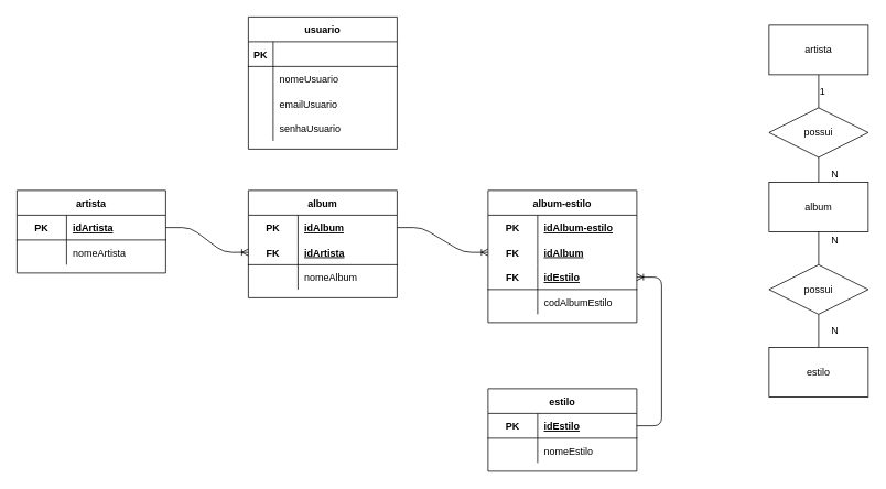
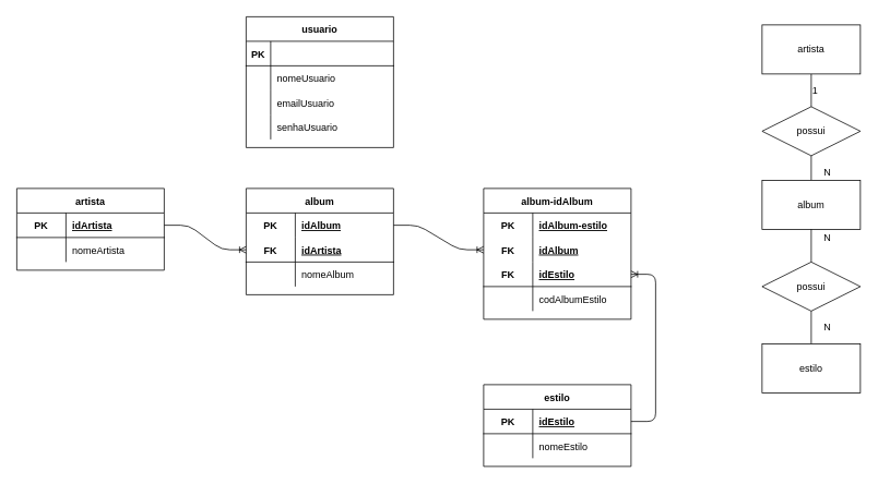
  <mxCell id="0" />
  <mxCell id="1" parent="0" />
  <mxCell id="2" value="usuario" style="shape=table;startSize=30;container=1;collapsible=1;childLayout=tableLayout;fixedRows=1;rowLines=0;fontStyle=1;align=center;resizeLast=1;" vertex="1" parent="1"><mxGeometry x="300" y="20" width="180" height="160" as="geometry" /></mxCell>
  <mxCell id="3" value="" style="shape=partialRectangle;collapsible=0;dropTarget=0;pointerEvents=0;fillColor=none;top=0;left=0;bottom=1;right=0;points=[[0,0.5],[1,0.5]];portConstraint=eastwest;" vertex="1" parent="2"><mxGeometry y="30" width="180" height="30" as="geometry" /></mxCell>
  <mxCell id="4" value="PK" style="shape=partialRectangle;connectable=0;fillColor=none;top=0;left=0;bottom=0;right=0;fontStyle=1;overflow=hidden;" vertex="1" parent="3"><mxGeometry width="30" height="30" as="geometry" /></mxCell>
  <mxCell id="5" value="" style="shape=partialRectangle;collapsible=0;dropTarget=0;pointerEvents=0;fillColor=none;top=0;left=0;bottom=0;right=0;points=[[0,0.5],[1,0.5]];portConstraint=eastwest;" vertex="1" parent="2"><mxGeometry y="60" width="180" height="30" as="geometry" /></mxCell>
  <mxCell id="6" value="" style="shape=partialRectangle;connectable=0;fillColor=none;top=0;left=0;bottom=0;right=0;editable=1;overflow=hidden;" vertex="1" parent="5"><mxGeometry width="30" height="30" as="geometry" /></mxCell>
  <mxCell id="7" value="nomeUsuario" style="shape=partialRectangle;connectable=0;fillColor=none;top=0;left=0;bottom=0;right=0;align=left;spacingLeft=6;overflow=hidden;" vertex="1" parent="5"><mxGeometry x="30" width="150" height="30" as="geometry" /></mxCell>
  <mxCell id="8" value="" style="shape=partialRectangle;collapsible=0;dropTarget=0;pointerEvents=0;fillColor=none;top=0;left=0;bottom=0;right=0;points=[[0,0.5],[1,0.5]];portConstraint=eastwest;" vertex="1" parent="2"><mxGeometry y="90" width="180" height="30" as="geometry" /></mxCell>
  <mxCell id="9" value="" style="shape=partialRectangle;connectable=0;fillColor=none;top=0;left=0;bottom=0;right=0;editable=1;overflow=hidden;" vertex="1" parent="8"><mxGeometry width="30" height="30" as="geometry" /></mxCell>
  <mxCell id="10" value="emailUsuario" style="shape=partialRectangle;connectable=0;fillColor=none;top=0;left=0;bottom=0;right=0;align=left;spacingLeft=6;overflow=hidden;" vertex="1" parent="8"><mxGeometry x="30" width="150" height="30" as="geometry" /></mxCell>
  <mxCell id="11" value="" style="shape=partialRectangle;collapsible=0;dropTarget=0;pointerEvents=0;fillColor=none;top=0;left=0;bottom=0;right=0;points=[[0,0.5],[1,0.5]];portConstraint=eastwest;" vertex="1" parent="2"><mxGeometry y="120" width="180" height="30" as="geometry" /></mxCell>
  <mxCell id="12" value="" style="shape=partialRectangle;connectable=0;fillColor=none;top=0;left=0;bottom=0;right=0;editable=1;overflow=hidden;" vertex="1" parent="11"><mxGeometry width="30" height="30" as="geometry" /></mxCell>
  <mxCell id="13" value="senhaUsuario" style="shape=partialRectangle;connectable=0;fillColor=none;top=0;left=0;bottom=0;right=0;align=left;spacingLeft=6;overflow=hidden;" vertex="1" parent="11"><mxGeometry x="30" width="150" height="30" as="geometry" /></mxCell>
  <mxCell id="14" value="artista" style="shape=table;startSize=30;container=1;collapsible=1;childLayout=tableLayout;fixedRows=1;rowLines=0;fontStyle=1;align=center;resizeLast=1;" vertex="1" parent="1"><mxGeometry x="20" y="230" width="180" height="100" as="geometry" /></mxCell>
  <mxCell id="15" value="" style="shape=partialRectangle;collapsible=0;dropTarget=0;pointerEvents=0;fillColor=none;top=0;left=0;bottom=1;right=0;points=[[0,0.5],[1,0.5]];portConstraint=eastwest;" vertex="1" parent="14"><mxGeometry y="30" width="180" height="30" as="geometry" /></mxCell>
  <mxCell id="16" value="PK" style="shape=partialRectangle;connectable=0;fillColor=none;top=0;left=0;bottom=0;right=0;fontStyle=1;overflow=hidden;" vertex="1" parent="15"><mxGeometry width="60" height="30" as="geometry" /></mxCell>
  <mxCell id="17" value="idArtista" style="shape=partialRectangle;connectable=0;fillColor=none;top=0;left=0;bottom=0;right=0;align=left;spacingLeft=6;fontStyle=5;overflow=hidden;" vertex="1" parent="15"><mxGeometry x="60" width="120" height="30" as="geometry" /></mxCell>
  <mxCell id="18" value="" style="shape=partialRectangle;collapsible=0;dropTarget=0;pointerEvents=0;fillColor=none;top=0;left=0;bottom=0;right=0;points=[[0,0.5],[1,0.5]];portConstraint=eastwest;" vertex="1" parent="14"><mxGeometry y="60" width="180" height="30" as="geometry" /></mxCell>
  <mxCell id="19" value="" style="shape=partialRectangle;connectable=0;fillColor=none;top=0;left=0;bottom=0;right=0;editable=1;overflow=hidden;" vertex="1" parent="18"><mxGeometry width="60" height="30" as="geometry" /></mxCell>
  <mxCell id="20" value="nomeArtista" style="shape=partialRectangle;connectable=0;fillColor=none;top=0;left=0;bottom=0;right=0;align=left;spacingLeft=6;overflow=hidden;" vertex="1" parent="18"><mxGeometry x="60" width="120" height="30" as="geometry" /></mxCell>
  <mxCell id="21" value="possui" style="shape=rhombus;perimeter=rhombusPerimeter;whiteSpace=wrap;html=1;align=center;" vertex="1" parent="1"><mxGeometry x="930" y="130" width="120" height="60" as="geometry" /></mxCell>
  <mxCell id="22" style="edgeStyle=orthogonalEdgeStyle;rounded=0;orthogonalLoop=1;jettySize=auto;html=1;exitX=0.5;exitY=1;exitDx=0;exitDy=0;entryX=0.5;entryY=0;entryDx=0;entryDy=0;strokeWidth=1;endArrow=none;endFill=0;" edge="1" parent="1" source="23" target="21"><mxGeometry relative="1" as="geometry" /></mxCell>
  <mxCell id="23" value="artista" style="rounded=0;whiteSpace=wrap;html=1;" vertex="1" parent="1"><mxGeometry x="930" y="30" width="120" height="60" as="geometry" /></mxCell>
  <mxCell id="24" style="edgeStyle=orthogonalEdgeStyle;rounded=0;orthogonalLoop=1;jettySize=auto;html=1;exitX=0.5;exitY=0;exitDx=0;exitDy=0;entryX=0.5;entryY=1;entryDx=0;entryDy=0;endArrow=none;endFill=0;strokeWidth=1;" edge="1" parent="1" source="25" target="21"><mxGeometry relative="1" as="geometry" /></mxCell>
  <mxCell id="25" value="album" style="rounded=0;whiteSpace=wrap;html=1;" vertex="1" parent="1"><mxGeometry x="930" y="220" width="120" height="60" as="geometry" /></mxCell>
  <mxCell id="26" style="edgeStyle=orthogonalEdgeStyle;rounded=0;orthogonalLoop=1;jettySize=auto;html=1;exitX=0.5;exitY=0;exitDx=0;exitDy=0;entryX=0.5;entryY=1;entryDx=0;entryDy=0;endArrow=none;endFill=0;strokeWidth=1;" edge="1" parent="1" source="27" target="25"><mxGeometry relative="1" as="geometry" /></mxCell>
  <mxCell id="27" value="possui" style="shape=rhombus;perimeter=rhombusPerimeter;whiteSpace=wrap;html=1;align=center;" vertex="1" parent="1"><mxGeometry x="930" y="320" width="120" height="60" as="geometry" /></mxCell>
  <mxCell id="28" style="edgeStyle=orthogonalEdgeStyle;rounded=0;orthogonalLoop=1;jettySize=auto;html=1;exitX=0.5;exitY=0;exitDx=0;exitDy=0;entryX=0.5;entryY=1;entryDx=0;entryDy=0;endArrow=none;endFill=0;strokeWidth=1;" edge="1" parent="1" source="29" target="27"><mxGeometry relative="1" as="geometry" /></mxCell>
  <mxCell id="29" value="estilo" style="rounded=0;whiteSpace=wrap;html=1;" vertex="1" parent="1"><mxGeometry x="930" y="420" width="120" height="60" as="geometry" /></mxCell>
  <mxCell id="30" value="1" style="text;html=1;strokeColor=none;fillColor=none;align=center;verticalAlign=middle;whiteSpace=wrap;rounded=0;" vertex="1" parent="1"><mxGeometry x="975" y="100" width="40" height="20" as="geometry" /></mxCell>
  <mxCell id="31" value="N" style="text;html=1;strokeColor=none;fillColor=none;align=center;verticalAlign=middle;whiteSpace=wrap;rounded=0;" vertex="1" parent="1"><mxGeometry x="990" y="200" width="40" height="20" as="geometry" /></mxCell>
  <mxCell id="32" value="N" style="text;html=1;strokeColor=none;fillColor=none;align=center;verticalAlign=middle;whiteSpace=wrap;rounded=0;" vertex="1" parent="1"><mxGeometry x="990" y="280" width="40" height="20" as="geometry" /></mxCell>
  <mxCell id="33" value="N" style="text;html=1;strokeColor=none;fillColor=none;align=center;verticalAlign=middle;whiteSpace=wrap;rounded=0;" vertex="1" parent="1"><mxGeometry x="990" y="390" width="40" height="20" as="geometry" /></mxCell>
  <mxCell id="34" value="album" style="shape=table;startSize=30;container=1;collapsible=1;childLayout=tableLayout;fixedRows=1;rowLines=0;fontStyle=1;align=center;resizeLast=1;" vertex="1" parent="1"><mxGeometry x="300" y="230" width="180" height="130" as="geometry" /></mxCell>
  <mxCell id="35" value="" style="shape=partialRectangle;collapsible=0;dropTarget=0;pointerEvents=0;fillColor=none;top=0;left=0;bottom=0;right=0;points=[[0,0.5],[1,0.5]];portConstraint=eastwest;" vertex="1" parent="34"><mxGeometry y="30" width="180" height="30" as="geometry" /></mxCell>
  <mxCell id="36" value="PK" style="shape=partialRectangle;connectable=0;fillColor=none;top=0;left=0;bottom=0;right=0;fontStyle=1;overflow=hidden;" vertex="1" parent="35"><mxGeometry width="60" height="30" as="geometry" /></mxCell>
  <mxCell id="37" value="idAlbum" style="shape=partialRectangle;connectable=0;fillColor=none;top=0;left=0;bottom=0;right=0;align=left;spacingLeft=6;fontStyle=5;overflow=hidden;" vertex="1" parent="35"><mxGeometry x="60" width="120" height="30" as="geometry" /></mxCell>
  <mxCell id="38" value="" style="shape=partialRectangle;collapsible=0;dropTarget=0;pointerEvents=0;fillColor=none;top=0;left=0;bottom=1;right=0;points=[[0,0.5],[1,0.5]];portConstraint=eastwest;" vertex="1" parent="34"><mxGeometry y="60" width="180" height="30" as="geometry" /></mxCell>
  <mxCell id="39" value="FK" style="shape=partialRectangle;connectable=0;fillColor=none;top=0;left=0;bottom=0;right=0;fontStyle=1;overflow=hidden;" vertex="1" parent="38"><mxGeometry width="60" height="30" as="geometry" /></mxCell>
  <mxCell id="40" value="idArtista" style="shape=partialRectangle;connectable=0;fillColor=none;top=0;left=0;bottom=0;right=0;align=left;spacingLeft=6;fontStyle=5;overflow=hidden;" vertex="1" parent="38"><mxGeometry x="60" width="120" height="30" as="geometry" /></mxCell>
  <mxCell id="41" value="" style="shape=partialRectangle;collapsible=0;dropTarget=0;pointerEvents=0;fillColor=none;top=0;left=0;bottom=0;right=0;points=[[0,0.5],[1,0.5]];portConstraint=eastwest;" vertex="1" parent="34"><mxGeometry y="90" width="180" height="30" as="geometry" /></mxCell>
  <mxCell id="42" value="" style="shape=partialRectangle;connectable=0;fillColor=none;top=0;left=0;bottom=0;right=0;editable=1;overflow=hidden;" vertex="1" parent="41"><mxGeometry width="60" height="30" as="geometry" /></mxCell>
  <mxCell id="43" value="nomeAlbum" style="shape=partialRectangle;connectable=0;fillColor=none;top=0;left=0;bottom=0;right=0;align=left;spacingLeft=6;overflow=hidden;" vertex="1" parent="41"><mxGeometry x="60" width="120" height="30" as="geometry" /></mxCell>
  <mxCell id="44" value="" style="edgeStyle=entityRelationEdgeStyle;fontSize=12;html=1;endArrow=ERoneToMany;strokeWidth=1;entryX=0;entryY=0.5;entryDx=0;entryDy=0;exitX=1;exitY=0.5;exitDx=0;exitDy=0;" edge="1" parent="1" source="15" target="38"><mxGeometry width="100" height="100" relative="1" as="geometry"><mxPoint x="200" y="430" as="sourcePoint" /><mxPoint x="300" y="330" as="targetPoint" /></mxGeometry></mxCell>
  <mxCell id="45" value="estilo" style="shape=table;startSize=30;container=1;collapsible=1;childLayout=tableLayout;fixedRows=1;rowLines=0;fontStyle=1;align=center;resizeLast=1;" vertex="1" parent="1"><mxGeometry x="590" y="470" width="180" height="100" as="geometry" /></mxCell>
  <mxCell id="46" value="" style="shape=partialRectangle;collapsible=0;dropTarget=0;pointerEvents=0;fillColor=none;top=0;left=0;bottom=1;right=0;points=[[0,0.5],[1,0.5]];portConstraint=eastwest;" vertex="1" parent="45"><mxGeometry y="30" width="180" height="30" as="geometry" /></mxCell>
  <mxCell id="47" value="PK" style="shape=partialRectangle;connectable=0;fillColor=none;top=0;left=0;bottom=0;right=0;fontStyle=1;overflow=hidden;" vertex="1" parent="46"><mxGeometry width="60" height="30" as="geometry" /></mxCell>
  <mxCell id="48" value="idEstilo" style="shape=partialRectangle;connectable=0;fillColor=none;top=0;left=0;bottom=0;right=0;align=left;spacingLeft=6;fontStyle=5;overflow=hidden;" vertex="1" parent="46"><mxGeometry x="60" width="120" height="30" as="geometry" /></mxCell>
  <mxCell id="49" value="" style="shape=partialRectangle;collapsible=0;dropTarget=0;pointerEvents=0;fillColor=none;top=0;left=0;bottom=0;right=0;points=[[0,0.5],[1,0.5]];portConstraint=eastwest;" vertex="1" parent="45"><mxGeometry y="60" width="180" height="30" as="geometry" /></mxCell>
  <mxCell id="50" value="" style="shape=partialRectangle;connectable=0;fillColor=none;top=0;left=0;bottom=0;right=0;editable=1;overflow=hidden;" vertex="1" parent="49"><mxGeometry width="60" height="30" as="geometry" /></mxCell>
  <mxCell id="51" value="nomeEstilo" style="shape=partialRectangle;connectable=0;fillColor=none;top=0;left=0;bottom=0;right=0;align=left;spacingLeft=6;overflow=hidden;" vertex="1" parent="49"><mxGeometry x="60" width="120" height="30" as="geometry" /></mxCell>
- <mxCell id="52" value="album-estilo" style="shape=table;startSize=30;container=1;collapsible=1;childLayout=tableLayout;fixedRows=1;rowLines=0;fontStyle=1;align=center;resizeLast=1;" vertex="1" parent="1"><mxGeometry x="590" y="230" width="180" height="160" as="geometry" /></mxCell>
+ <mxCell id="52" value="album-idAlbum" style="shape=table;startSize=30;container=1;collapsible=1;childLayout=tableLayout;fixedRows=1;rowLines=0;fontStyle=1;align=center;resizeLast=1;" vertex="1" parent="1"><mxGeometry x="590" y="230" width="180" height="160" as="geometry" /></mxCell>
  <mxCell id="53" value="" style="shape=partialRectangle;collapsible=0;dropTarget=0;pointerEvents=0;fillColor=none;top=0;left=0;bottom=0;right=0;points=[[0,0.5],[1,0.5]];portConstraint=eastwest;" vertex="1" parent="52"><mxGeometry y="30" width="180" height="30" as="geometry" /></mxCell>
  <mxCell id="54" value="PK" style="shape=partialRectangle;connectable=0;fillColor=none;top=0;left=0;bottom=0;right=0;fontStyle=1;overflow=hidden;" vertex="1" parent="53"><mxGeometry width="60" height="30" as="geometry" /></mxCell>
  <mxCell id="55" value="idAlbum-estilo" style="shape=partialRectangle;connectable=0;fillColor=none;top=0;left=0;bottom=0;right=0;align=left;spacingLeft=6;fontStyle=5;overflow=hidden;" vertex="1" parent="53"><mxGeometry x="60" width="120" height="30" as="geometry" /></mxCell>
  <mxCell id="56" value="" style="shape=partialRectangle;collapsible=0;dropTarget=0;pointerEvents=0;fillColor=none;top=0;left=0;bottom=0;right=0;points=[[0,0.5],[1,0.5]];portConstraint=eastwest;" vertex="1" parent="52"><mxGeometry y="60" width="180" height="30" as="geometry" /></mxCell>
  <mxCell id="57" value="FK" style="shape=partialRectangle;connectable=0;fillColor=none;top=0;left=0;bottom=0;right=0;fontStyle=1;overflow=hidden;" vertex="1" parent="56"><mxGeometry width="60" height="30" as="geometry" /></mxCell>
  <mxCell id="58" value="idAlbum" style="shape=partialRectangle;connectable=0;fillColor=none;top=0;left=0;bottom=0;right=0;align=left;spacingLeft=6;fontStyle=5;overflow=hidden;" vertex="1" parent="56"><mxGeometry x="60" width="120" height="30" as="geometry" /></mxCell>
  <mxCell id="59" value="" style="shape=partialRectangle;collapsible=0;dropTarget=0;pointerEvents=0;fillColor=none;top=0;left=0;bottom=1;right=0;points=[[0,0.5],[1,0.5]];portConstraint=eastwest;" vertex="1" parent="52"><mxGeometry y="90" width="180" height="30" as="geometry" /></mxCell>
  <mxCell id="60" value="FK" style="shape=partialRectangle;connectable=0;fillColor=none;top=0;left=0;bottom=0;right=0;fontStyle=1;overflow=hidden;" vertex="1" parent="59"><mxGeometry width="60" height="30" as="geometry" /></mxCell>
  <mxCell id="61" value="idEstilo" style="shape=partialRectangle;connectable=0;fillColor=none;top=0;left=0;bottom=0;right=0;align=left;spacingLeft=6;fontStyle=5;overflow=hidden;" vertex="1" parent="59"><mxGeometry x="60" width="120" height="30" as="geometry" /></mxCell>
  <mxCell id="62" value="" style="shape=partialRectangle;collapsible=0;dropTarget=0;pointerEvents=0;fillColor=none;top=0;left=0;bottom=0;right=0;points=[[0,0.5],[1,0.5]];portConstraint=eastwest;" vertex="1" parent="52"><mxGeometry y="120" width="180" height="30" as="geometry" /></mxCell>
  <mxCell id="63" value="" style="shape=partialRectangle;connectable=0;fillColor=none;top=0;left=0;bottom=0;right=0;editable=1;overflow=hidden;" vertex="1" parent="62"><mxGeometry width="60" height="30" as="geometry" /></mxCell>
  <mxCell id="64" value="codAlbumEstilo" style="shape=partialRectangle;connectable=0;fillColor=none;top=0;left=0;bottom=0;right=0;align=left;spacingLeft=6;overflow=hidden;" vertex="1" parent="62"><mxGeometry x="60" width="120" height="30" as="geometry" /></mxCell>
  <mxCell id="65" value="" style="edgeStyle=entityRelationEdgeStyle;fontSize=12;html=1;endArrow=ERoneToMany;strokeWidth=1;entryX=0;entryY=0.5;entryDx=0;entryDy=0;exitX=1;exitY=0.5;exitDx=0;exitDy=0;" edge="1" parent="1" source="35" target="56"><mxGeometry width="100" height="100" relative="1" as="geometry"><mxPoint x="360" y="510" as="sourcePoint" /><mxPoint x="460" y="410" as="targetPoint" /></mxGeometry></mxCell>
  <mxCell id="66" value="" style="edgeStyle=entityRelationEdgeStyle;fontSize=12;html=1;endArrow=ERoneToMany;strokeWidth=1;entryX=1;entryY=0.5;entryDx=0;entryDy=0;exitX=1;exitY=0.5;exitDx=0;exitDy=0;" edge="1" parent="1" source="46" target="59"><mxGeometry width="100" height="100" relative="1" as="geometry"><mxPoint x="870" y="530" as="sourcePoint" /><mxPoint x="970" y="430" as="targetPoint" /></mxGeometry></mxCell>
